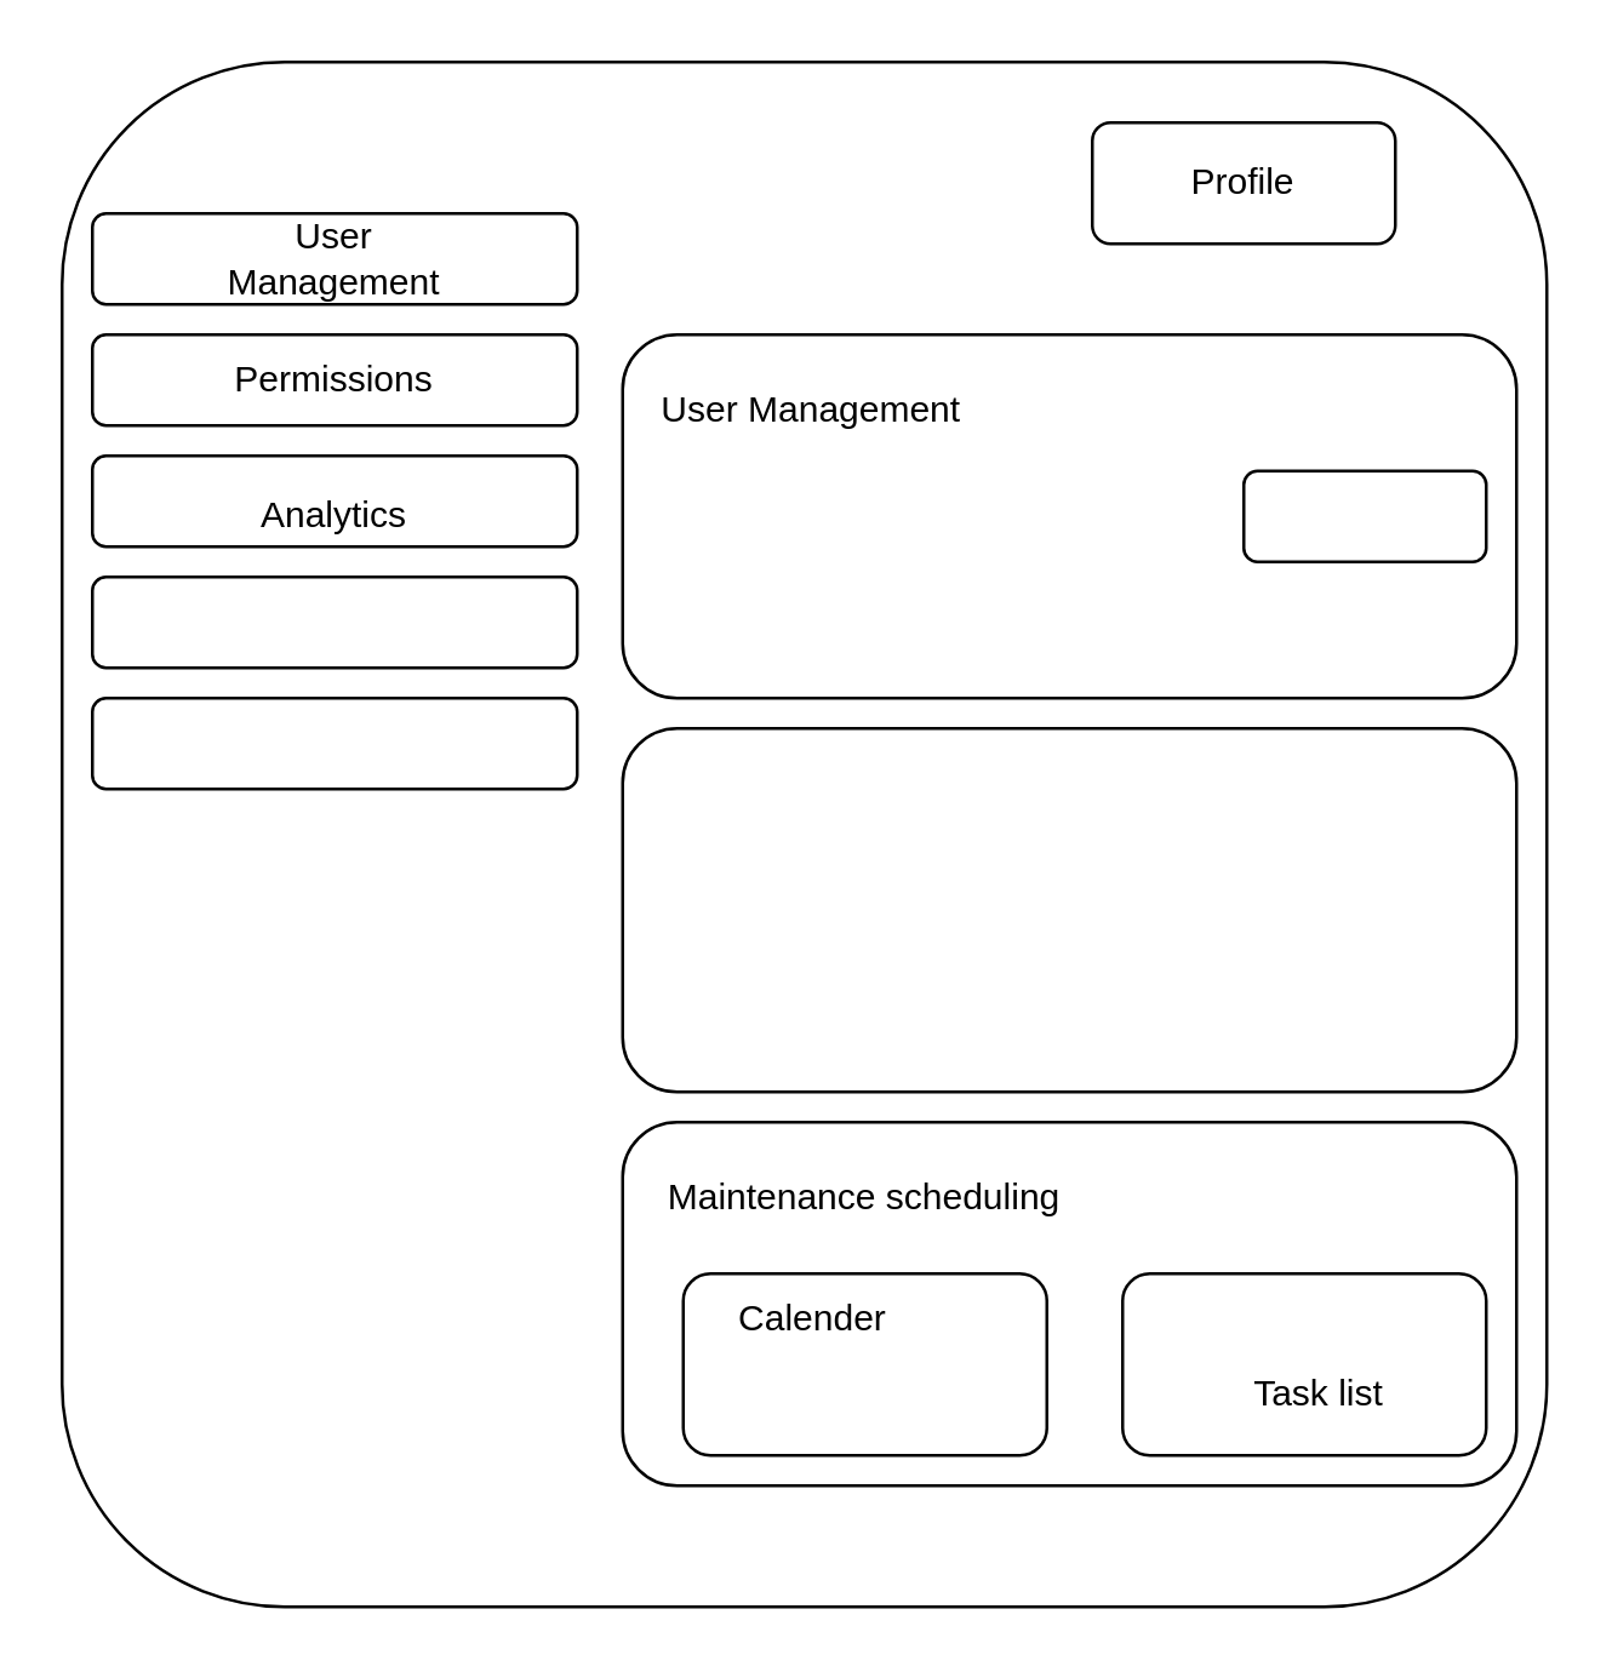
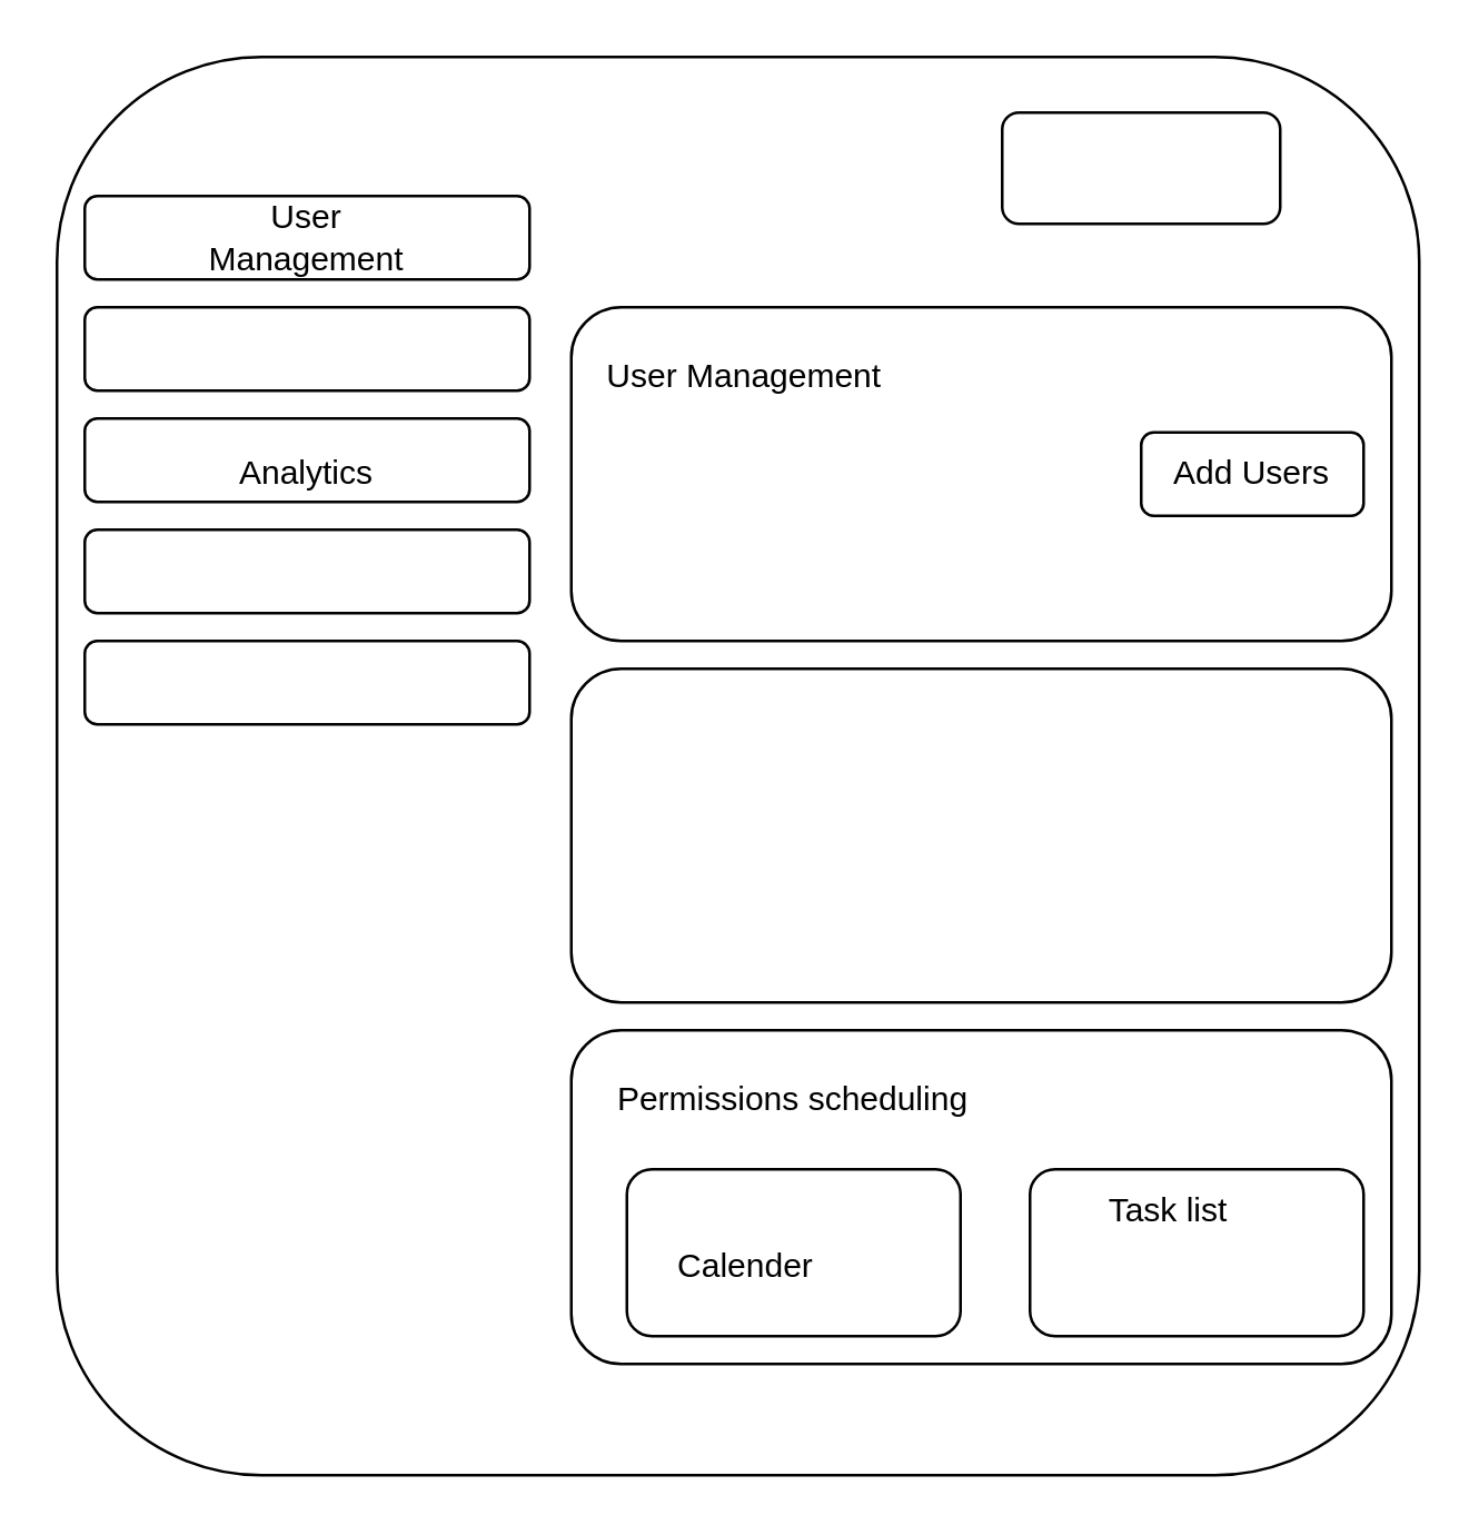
  <mxCell id="0" />
  <mxCell id="1" parent="0" />
  <mxCell id="2" value="" style="rounded=1;whiteSpace=wrap;html=1;" vertex="1" parent="1"><mxGeometry x="20" y="20" width="490" height="510" as="geometry" /></mxCell>
  <mxCell id="3" value="" style="rounded=1;whiteSpace=wrap;html=1;" vertex="1" parent="1"><mxGeometry x="30" y="70" width="160" height="30" as="geometry" /></mxCell>
  <mxCell id="4" value="" style="rounded=1;whiteSpace=wrap;html=1;" vertex="1" parent="1"><mxGeometry x="30" y="230" width="160" height="30" as="geometry" /></mxCell>
  <mxCell id="5" value="" style="rounded=1;whiteSpace=wrap;html=1;" vertex="1" parent="1"><mxGeometry x="30" y="190" width="160" height="30" as="geometry" /></mxCell>
  <mxCell id="6" value="" style="rounded=1;whiteSpace=wrap;html=1;" vertex="1" parent="1"><mxGeometry x="30" y="110" width="160" height="30" as="geometry" /></mxCell>
  <mxCell id="7" value="" style="rounded=1;whiteSpace=wrap;html=1;" vertex="1" parent="1"><mxGeometry x="30" y="150" width="160" height="30" as="geometry" /></mxCell>
  <mxCell id="8" value="" style="rounded=1;whiteSpace=wrap;html=1;" vertex="1" parent="1"><mxGeometry x="360" y="40" width="100" height="40" as="geometry" /></mxCell>
  <mxCell id="9" value="" style="rounded=1;whiteSpace=wrap;html=1;" vertex="1" parent="1"><mxGeometry x="205" y="110" width="295" height="120" as="geometry" /></mxCell>
  <mxCell id="10" value="" style="rounded=1;whiteSpace=wrap;html=1;" vertex="1" parent="1"><mxGeometry x="205" y="370" width="295" height="120" as="geometry" /></mxCell>
  <mxCell id="11" value="" style="rounded=1;whiteSpace=wrap;html=1;" vertex="1" parent="1"><mxGeometry x="205" y="240" width="295" height="120" as="geometry" /></mxCell>
  <mxCell id="12" value="User Management" style="text;html=1;strokeColor=none;fillColor=none;align=center;verticalAlign=middle;whiteSpace=wrap;rounded=0;" vertex="1" parent="1"><mxGeometry x="80" y="70" width="60" height="30" as="geometry" /></mxCell>
- <mxCell id="13" value="Permissions" style="text;html=1;strokeColor=none;fillColor=none;align=center;verticalAlign=middle;whiteSpace=wrap;rounded=0;" vertex="1" parent="1"><mxGeometry x="80" y="110" width="60" height="30" as="geometry" /></mxCell>
  <mxCell id="14" value="Analytics" style="text;html=1;strokeColor=none;fillColor=none;align=center;verticalAlign=middle;whiteSpace=wrap;rounded=0;" vertex="1" parent="1"><mxGeometry x="80" y="155" width="60" height="30" as="geometry" /></mxCell>
  <mxCell id="15" value="User Management" style="text;html=1;strokeColor=none;fillColor=none;align=center;verticalAlign=middle;whiteSpace=wrap;rounded=0;" vertex="1" parent="1"><mxGeometry x="215" y="120" width="105" height="30" as="geometry" /></mxCell>
  <mxCell id="16" value="" style="rounded=1;whiteSpace=wrap;html=1;" vertex="1" parent="1"><mxGeometry x="410" y="155" width="80" height="30" as="geometry" /></mxCell>
- <mxCell id="18" value="Maintenance scheduling" style="text;html=1;strokeColor=none;fillColor=none;align=center;verticalAlign=middle;whiteSpace=wrap;rounded=0;" vertex="1" parent="1"><mxGeometry x="200" y="380" width="170" height="30" as="geometry" /></mxCell>
+ <mxCell id="17" value="Add Users" style="text;html=1;strokeColor=none;fillColor=none;align=center;verticalAlign=middle;whiteSpace=wrap;rounded=0;" vertex="1" parent="1"><mxGeometry x="420" y="155" width="60" height="30" as="geometry" /></mxCell>
+ <mxCell id="18" value="Permissions scheduling" style="text;html=1;strokeColor=none;fillColor=none;align=center;verticalAlign=middle;whiteSpace=wrap;rounded=0;" vertex="1" parent="1"><mxGeometry x="200" y="380" width="170" height="30" as="geometry" /></mxCell>
  <mxCell id="19" value="" style="rounded=1;whiteSpace=wrap;html=1;" vertex="1" parent="1"><mxGeometry x="225" y="420" width="120" height="60" as="geometry" /></mxCell>
  <mxCell id="20" value="" style="rounded=1;whiteSpace=wrap;html=1;" vertex="1" parent="1"><mxGeometry x="370" y="420" width="120" height="60" as="geometry" /></mxCell>
- <mxCell id="21" value="Calender" style="text;html=1;strokeColor=none;fillColor=none;align=center;verticalAlign=middle;whiteSpace=wrap;rounded=0;" vertex="1" parent="1"><mxGeometry x="238" y="420" width="60" height="30" as="geometry" /></mxCell>
- <mxCell id="22" value="Task list" style="text;html=1;strokeColor=none;fillColor=none;align=center;verticalAlign=middle;whiteSpace=wrap;rounded=0;" vertex="1" parent="1"><mxGeometry x="385" y="445" width="100" height="30" as="geometry" /></mxCell>
- <mxCell id="23" value="Profile" style="text;html=1;strokeColor=none;fillColor=none;align=center;verticalAlign=middle;whiteSpace=wrap;rounded=0;" vertex="1" parent="1"><mxGeometry x="380" y="45" width="60" height="30" as="geometry" /></mxCell>
+ <mxCell id="21" value="Calender" style="text;html=1;strokeColor=none;fillColor=none;align=center;verticalAlign=middle;whiteSpace=wrap;rounded=0;" vertex="1" parent="1"><mxGeometry x="238" y="440" width="60" height="30" as="geometry" /></mxCell>
+ <mxCell id="22" value="Task list" style="text;html=1;strokeColor=none;fillColor=none;align=center;verticalAlign=middle;whiteSpace=wrap;rounded=0;" vertex="1" parent="1"><mxGeometry x="370" y="420" width="100" height="30" as="geometry" /></mxCell>
